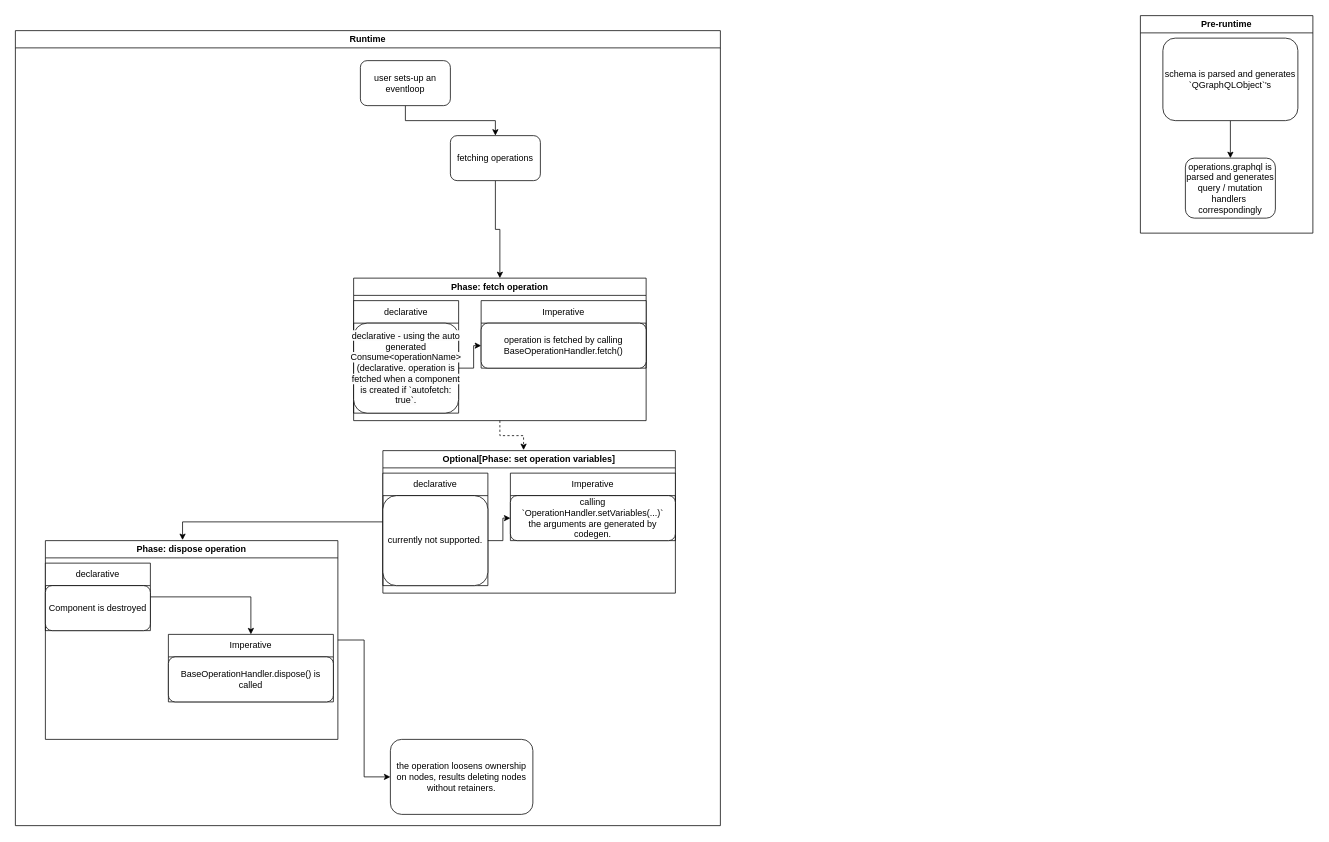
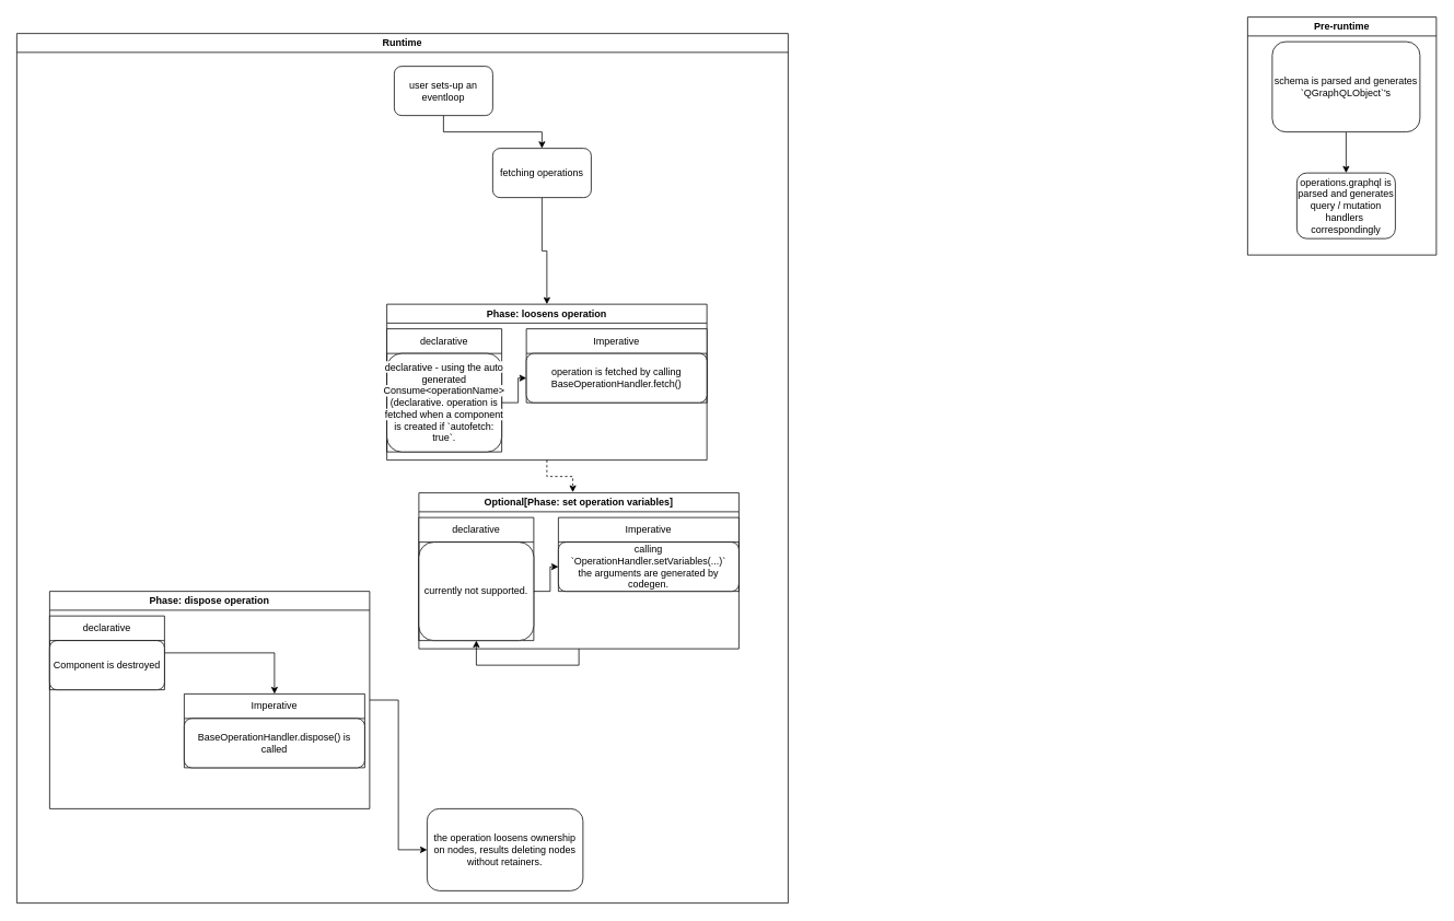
  <mxCell id="0" />
  <mxCell id="1" parent="0" />
  <mxCell id="2" value="Pre-runtime&lt;br&gt;" style="swimlane;whiteSpace=wrap;html=1;" parent="1" vertex="1"><mxGeometry x="1520" y="20" width="230" height="290" as="geometry"><mxRectangle x="420" y="40" width="110" height="30" as="alternateBounds" /></mxGeometry></mxCell>
  <mxCell id="3" value="" style="edgeStyle=orthogonalEdgeStyle;rounded=0;orthogonalLoop=1;jettySize=auto;html=1;" parent="2" source="4" target="5" edge="1"><mxGeometry relative="1" as="geometry" /></mxCell>
  <mxCell id="4" value="schema is parsed and generates `QGraphQLObject`'s" style="rounded=1;whiteSpace=wrap;html=1;" parent="2" vertex="1"><mxGeometry x="30" y="30" width="180" height="110" as="geometry" /></mxCell>
  <mxCell id="5" value="operations.graphql is parsed and generates query / mutation handlers&amp;nbsp; correspondingly" style="whiteSpace=wrap;html=1;rounded=1;" parent="2" vertex="1"><mxGeometry x="60" y="190" width="120" height="80" as="geometry" /></mxCell>
  <mxCell id="6" value="Runtime&lt;br&gt;" style="swimlane;whiteSpace=wrap;html=1;" parent="1" vertex="1"><mxGeometry x="20" y="40" width="940" height="1060" as="geometry" /></mxCell>
  <mxCell id="7" value="" style="edgeStyle=orthogonalEdgeStyle;rounded=0;orthogonalLoop=1;jettySize=auto;html=1;" parent="6" source="8" target="10" edge="1"><mxGeometry relative="1" as="geometry" /></mxCell>
  <mxCell id="8" value="user sets-up an eventloop" style="rounded=1;whiteSpace=wrap;html=1;" parent="6" vertex="1"><mxGeometry x="460" y="40" width="120" height="60" as="geometry" /></mxCell>
  <mxCell id="9" style="edgeStyle=orthogonalEdgeStyle;rounded=0;orthogonalLoop=1;jettySize=auto;html=1;" parent="6" source="10" target="13" edge="1"><mxGeometry relative="1" as="geometry" /></mxCell>
  <mxCell id="10" value="fetching operations" style="whiteSpace=wrap;html=1;rounded=1;" parent="6" vertex="1"><mxGeometry x="580" y="140" width="120" height="60" as="geometry" /></mxCell>
  <mxCell id="11" value="the operation loosens ownership on nodes, results deleting nodes without retainers." style="whiteSpace=wrap;html=1;rounded=1;" parent="6" vertex="1"><mxGeometry x="500" y="945" width="190" height="100" as="geometry" /></mxCell>
  <mxCell id="12" style="edgeStyle=orthogonalEdgeStyle;rounded=0;orthogonalLoop=1;jettySize=auto;html=1;entryX=0.481;entryY=-0.004;entryDx=0;entryDy=0;entryPerimeter=0;dashed=1;" edge="1" parent="6" source="13" target="27"><mxGeometry relative="1" as="geometry" /></mxCell>
- <mxCell id="13" value="Phase: fetch operation" style="swimlane;whiteSpace=wrap;html=1;" parent="6" vertex="1"><mxGeometry x="451" y="330" width="390" height="190" as="geometry" /></mxCell>
+ <mxCell id="13" value="Phase: loosens operation" style="swimlane;whiteSpace=wrap;html=1;" parent="6" vertex="1"><mxGeometry x="451" y="330" width="390" height="190" as="geometry" /></mxCell>
  <mxCell id="14" value="declarative" style="swimlane;fontStyle=0;childLayout=stackLayout;horizontal=1;startSize=30;horizontalStack=0;resizeParent=1;resizeParentMax=0;resizeLast=0;collapsible=1;marginBottom=0;whiteSpace=wrap;html=1;" parent="13" vertex="1"><mxGeometry y="30" width="140" height="150" as="geometry" /></mxCell>
  <mxCell id="15" value="&lt;span style=&quot;color: rgb(0, 0, 0); font-family: Helvetica; font-size: 12px; font-style: normal; font-variant-ligatures: normal; font-variant-caps: normal; font-weight: 400; letter-spacing: normal; orphans: 2; text-align: center; text-indent: 0px; text-transform: none; widows: 2; word-spacing: 0px; -webkit-text-stroke-width: 0px; background-color: rgb(251, 251, 251); text-decoration-thickness: initial; text-decoration-style: initial; text-decoration-color: initial; float: none; display: inline !important;&quot;&gt;declarative - using the auto generated Consume&amp;lt;operationName&amp;gt; (declarative. operation is fetched when a component is created if `autofetch: true`.&lt;/span&gt;" style="whiteSpace=wrap;html=1;rounded=1;" parent="14" vertex="1"><mxGeometry y="30" width="140" height="120" as="geometry" /></mxCell>
  <mxCell id="16" value="Imperative" style="swimlane;fontStyle=0;childLayout=stackLayout;horizontal=1;startSize=30;horizontalStack=0;resizeParent=1;resizeParentMax=0;resizeLast=0;collapsible=1;marginBottom=0;whiteSpace=wrap;html=1;" parent="13" vertex="1"><mxGeometry x="170" y="30" width="220" height="90" as="geometry" /></mxCell>
  <mxCell id="17" value="operation is fetched by calling BaseOperationHandler.fetch()" style="whiteSpace=wrap;html=1;rounded=1;" parent="16" vertex="1"><mxGeometry y="30" width="220" height="60" as="geometry" /></mxCell>
  <mxCell id="18" style="edgeStyle=orthogonalEdgeStyle;rounded=0;orthogonalLoop=1;jettySize=auto;html=1;" parent="13" source="15" target="17" edge="1"><mxGeometry relative="1" as="geometry" /></mxCell>
  <mxCell id="19" style="edgeStyle=orthogonalEdgeStyle;rounded=0;orthogonalLoop=1;jettySize=auto;html=1;" edge="1" parent="6" source="20" target="11"><mxGeometry relative="1" as="geometry" /></mxCell>
  <mxCell id="20" value="Phase: dispose operation" style="swimlane;whiteSpace=wrap;html=1;" parent="6" vertex="1"><mxGeometry x="40" y="680" width="390" height="265" as="geometry" /></mxCell>
  <mxCell id="21" style="edgeStyle=orthogonalEdgeStyle;rounded=0;orthogonalLoop=1;jettySize=auto;html=1;" parent="20" source="22" target="24" edge="1"><mxGeometry relative="1" as="geometry" /></mxCell>
  <mxCell id="22" value="declarative" style="swimlane;fontStyle=0;childLayout=stackLayout;horizontal=1;startSize=30;horizontalStack=0;resizeParent=1;resizeParentMax=0;resizeLast=0;collapsible=1;marginBottom=0;whiteSpace=wrap;html=1;" parent="20" vertex="1"><mxGeometry y="30" width="140" height="90" as="geometry" /></mxCell>
  <mxCell id="23" value="Component is destroyed" style="whiteSpace=wrap;html=1;rounded=1;" parent="22" vertex="1"><mxGeometry y="30" width="140" height="60" as="geometry" /></mxCell>
  <mxCell id="24" value="Imperative" style="swimlane;fontStyle=0;childLayout=stackLayout;horizontal=1;startSize=30;horizontalStack=0;resizeParent=1;resizeParentMax=0;resizeLast=0;collapsible=1;marginBottom=0;whiteSpace=wrap;html=1;" parent="20" vertex="1"><mxGeometry x="164" y="125" width="220" height="90" as="geometry" /></mxCell>
  <mxCell id="25" value="BaseOperationHandler.dispose() is called" style="whiteSpace=wrap;html=1;rounded=1;" parent="24" vertex="1"><mxGeometry y="30" width="220" height="60" as="geometry" /></mxCell>
- <mxCell id="26" style="edgeStyle=orthogonalEdgeStyle;rounded=0;orthogonalLoop=1;jettySize=auto;html=1;entryX=0.469;entryY=-0.003;entryDx=0;entryDy=0;entryPerimeter=0;" edge="1" parent="6" source="27" target="20"><mxGeometry relative="1" as="geometry" /></mxCell>
+ <mxCell id="26" style="edgeStyle=orthogonalEdgeStyle;rounded=0;orthogonalLoop=1;jettySize=auto;html=1;" edge="1" parent="6" source="27" target="29"><mxGeometry relative="1" as="geometry" /></mxCell>
  <mxCell id="27" value="Optional[Phase: set operation variables]" style="swimlane;whiteSpace=wrap;html=1;startSize=23;" vertex="1" parent="6"><mxGeometry x="490" y="560" width="390" height="190" as="geometry" /></mxCell>
  <mxCell id="28" value="declarative" style="swimlane;fontStyle=0;childLayout=stackLayout;horizontal=1;startSize=30;horizontalStack=0;resizeParent=1;resizeParentMax=0;resizeLast=0;collapsible=1;marginBottom=0;whiteSpace=wrap;html=1;" vertex="1" parent="27"><mxGeometry y="30" width="140" height="150" as="geometry" /></mxCell>
  <mxCell id="29" value="currently not supported." style="whiteSpace=wrap;html=1;rounded=1;" vertex="1" parent="28"><mxGeometry y="30" width="140" height="120" as="geometry" /></mxCell>
  <mxCell id="30" value="Imperative" style="swimlane;fontStyle=0;childLayout=stackLayout;horizontal=1;startSize=30;horizontalStack=0;resizeParent=1;resizeParentMax=0;resizeLast=0;collapsible=1;marginBottom=0;whiteSpace=wrap;html=1;" vertex="1" parent="27"><mxGeometry x="170" y="30" width="220" height="90" as="geometry" /></mxCell>
  <mxCell id="31" value="calling `OperationHandler.setVariables(...)`&lt;br&gt;the arguments are generated by codegen." style="whiteSpace=wrap;html=1;rounded=1;" vertex="1" parent="30"><mxGeometry y="30" width="220" height="60" as="geometry" /></mxCell>
  <mxCell id="32" style="edgeStyle=orthogonalEdgeStyle;rounded=0;orthogonalLoop=1;jettySize=auto;html=1;" edge="1" parent="27" source="29" target="31"><mxGeometry relative="1" as="geometry" /></mxCell>
